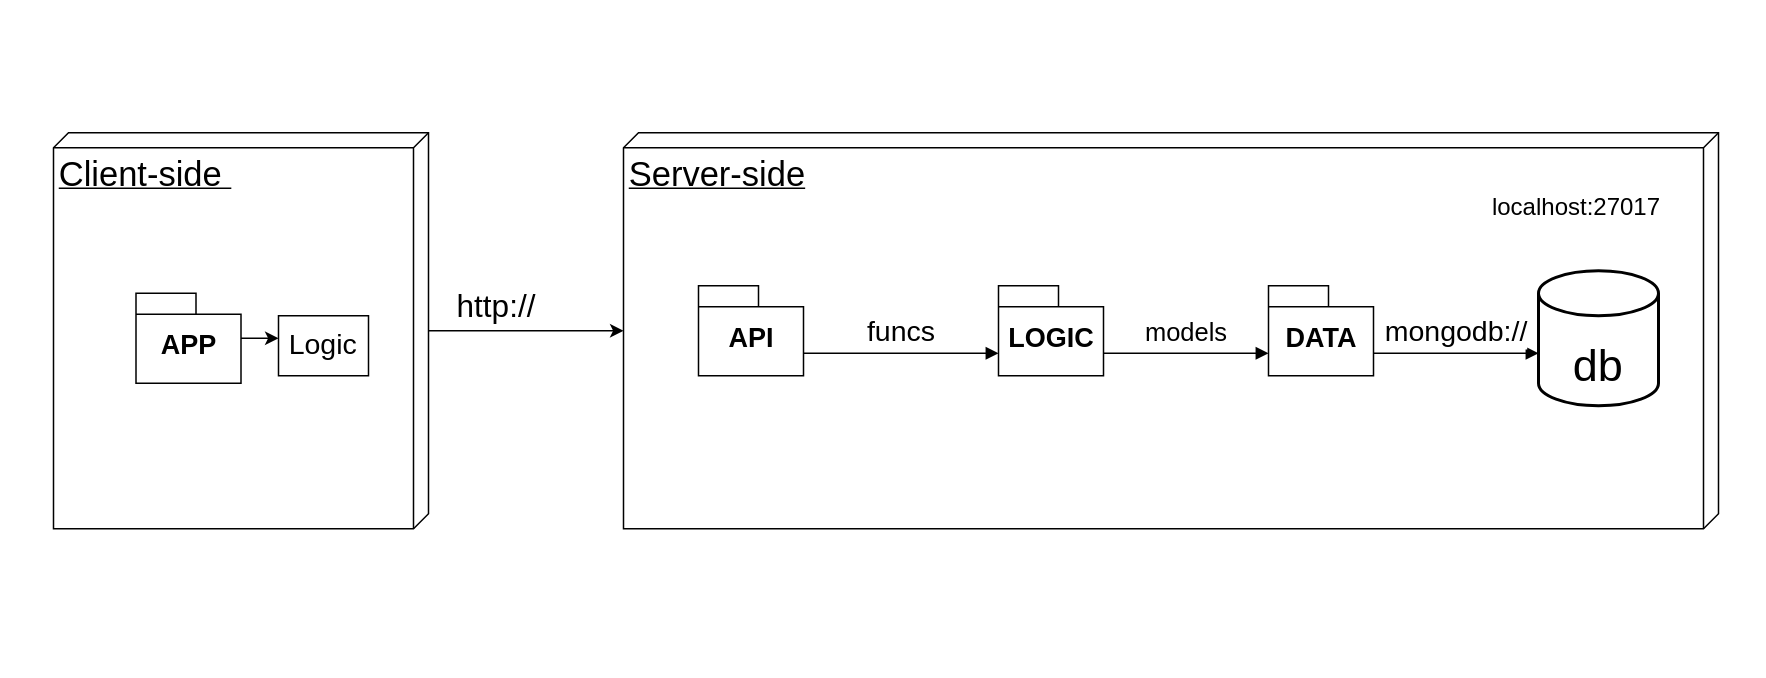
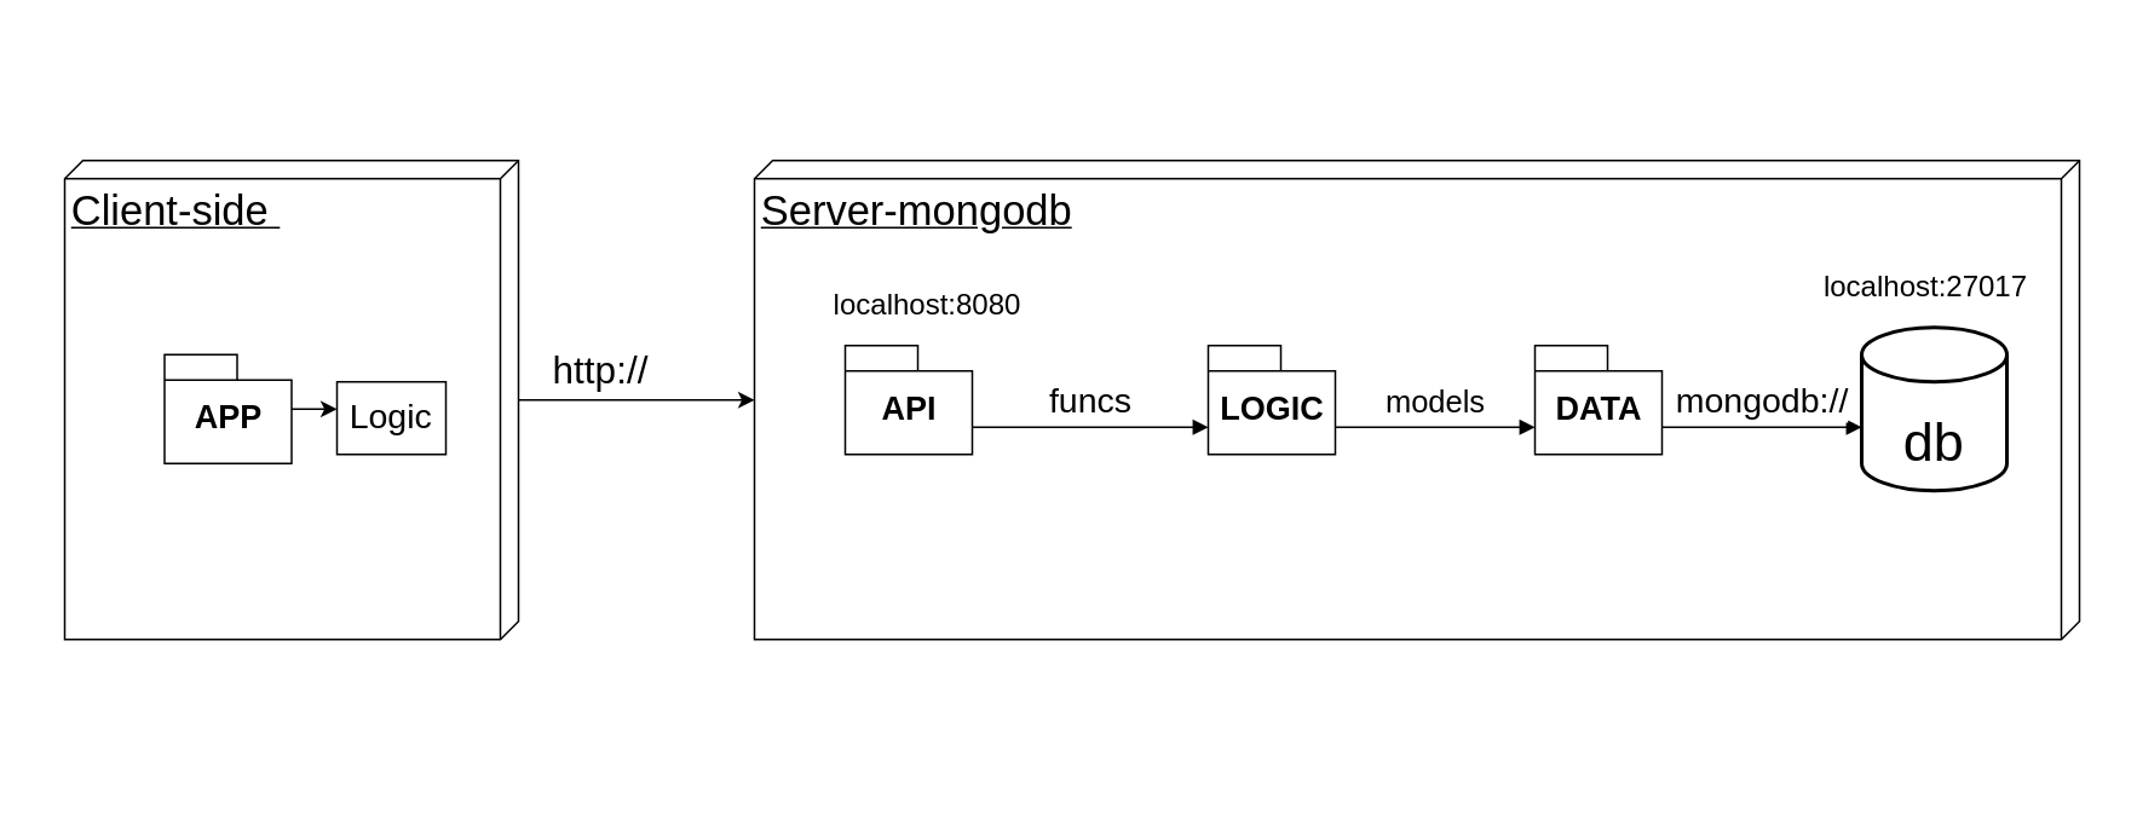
  <mxCell id="0" />
  <mxCell id="1" parent="0" />
  <mxCell id="2" value="" style="edgeStyle=orthogonalEdgeStyle;rounded=0;orthogonalLoop=1;jettySize=auto;html=1;fontSize=30;" parent="1" source="3" edge="1"><mxGeometry relative="1" as="geometry"><mxPoint x="415" y="220" as="targetPoint" /><Array as="points"><mxPoint x="415" y="220" /></Array></mxGeometry></mxCell>
  <mxCell id="3" value="&lt;div style=&quot;text-align: center&quot;&gt;&lt;span&gt;&lt;font style=&quot;font-size: 23px&quot;&gt;Client-side&amp;nbsp;&lt;/font&gt;&lt;/span&gt;&lt;/div&gt;" style="verticalAlign=top;align=left;spacingTop=8;spacingLeft=2;spacingRight=12;shape=cube;size=10;direction=south;fontStyle=4;html=1;fontSize=19;" parent="1" vertex="1"><mxGeometry x="35" y="88" width="250" height="264" as="geometry" /></mxCell>
  <mxCell id="4" value="" style="edgeStyle=orthogonalEdgeStyle;rounded=0;orthogonalLoop=1;jettySize=auto;html=1;" parent="1" source="5" target="6" edge="1"><mxGeometry relative="1" as="geometry"><Array as="points"><mxPoint x="145" y="230" /><mxPoint x="145" y="230" /></Array></mxGeometry></mxCell>
  <mxCell id="5" value="&lt;font style=&quot;font-size: 18px&quot;&gt;APP&lt;/font&gt;" style="shape=folder;fontStyle=1;spacingTop=10;tabWidth=40;tabHeight=14;tabPosition=left;html=1;" parent="1" vertex="1"><mxGeometry x="90" y="195" width="70" height="60" as="geometry" /></mxCell>
  <mxCell id="6" value="Logic" style="rounded=0;whiteSpace=wrap;html=1;fontSize=19;" parent="1" vertex="1"><mxGeometry x="185" y="210" width="60" height="40" as="geometry" /></mxCell>
- <mxCell id="7" value="&lt;div style=&quot;text-align: center&quot;&gt;&lt;span&gt;&lt;font style=&quot;font-size: 23px&quot;&gt;Server-side&lt;/font&gt;&lt;/span&gt;&lt;/div&gt;" style="verticalAlign=top;align=left;spacingTop=8;spacingLeft=2;spacingRight=12;shape=cube;size=10;direction=south;fontStyle=4;html=1;fontSize=19;" parent="1" vertex="1"><mxGeometry x="415" y="88" width="730" height="264" as="geometry" /></mxCell>
+ <mxCell id="7" value="&lt;div style=&quot;text-align: center&quot;&gt;&lt;span&gt;&lt;font style=&quot;font-size: 23px&quot;&gt;Server-mongodb&lt;/font&gt;&lt;/span&gt;&lt;/div&gt;" style="verticalAlign=top;align=left;spacingTop=8;spacingLeft=2;spacingRight=12;shape=cube;size=10;direction=south;fontStyle=4;html=1;fontSize=19;" parent="1" vertex="1"><mxGeometry x="415" y="88" width="730" height="264" as="geometry" /></mxCell>
  <mxCell id="8" value="&lt;font style=&quot;font-size: 18px&quot;&gt;API&lt;/font&gt;" style="shape=folder;fontStyle=1;spacingTop=10;tabWidth=40;tabHeight=14;tabPosition=left;html=1;" parent="1" vertex="1"><mxGeometry x="465" y="190" width="70" height="60" as="geometry" /></mxCell>
  <mxCell id="9" value="&lt;font style=&quot;font-size: 18px&quot;&gt;LOGIC&lt;/font&gt;" style="shape=folder;fontStyle=1;spacingTop=10;tabWidth=40;tabHeight=14;tabPosition=left;html=1;" parent="1" vertex="1"><mxGeometry x="665" y="190" width="70" height="60" as="geometry" /></mxCell>
  <mxCell id="10" value="&lt;font style=&quot;font-size: 18px&quot;&gt;DATA&lt;/font&gt;" style="shape=folder;fontStyle=1;spacingTop=10;tabWidth=40;tabHeight=14;tabPosition=left;html=1;" parent="1" vertex="1"><mxGeometry x="845" y="190" width="70" height="60" as="geometry" /></mxCell>
  <mxCell id="11" value="&lt;font style=&quot;font-size: 30px&quot;&gt;&lt;br&gt;db&lt;/font&gt;" style="strokeWidth=2;html=1;shape=mxgraph.flowchart.database;whiteSpace=wrap;" parent="1" vertex="1"><mxGeometry x="1025" y="180" width="80" height="90" as="geometry" /></mxCell>
  <mxCell id="12" value="&lt;font style=&quot;font-size: 19px&quot;&gt;funcs&lt;/font&gt;" style="html=1;verticalAlign=bottom;endArrow=block;rounded=0;fontSize=25;" parent="1" edge="1"><mxGeometry width="80" relative="1" as="geometry"><mxPoint x="535" y="235" as="sourcePoint" /><mxPoint x="665" y="235" as="targetPoint" /></mxGeometry></mxCell>
  <mxCell id="13" value="&lt;font style=&quot;font-size: 17px&quot;&gt;models&lt;/font&gt;" style="html=1;verticalAlign=bottom;endArrow=block;rounded=0;fontSize=25;" parent="1" edge="1"><mxGeometry width="80" relative="1" as="geometry"><mxPoint x="735" y="235" as="sourcePoint" /><mxPoint x="845" y="235" as="targetPoint" /></mxGeometry></mxCell>
  <mxCell id="14" value="&lt;font style=&quot;font-size: 19px&quot;&gt;mongodb://&lt;/font&gt;" style="html=1;verticalAlign=bottom;endArrow=block;rounded=0;fontSize=25;" parent="1" edge="1"><mxGeometry width="80" relative="1" as="geometry"><mxPoint x="915" y="235" as="sourcePoint" /><mxPoint x="1025" y="235" as="targetPoint" /></mxGeometry></mxCell>
  <mxCell id="15" value="&lt;font style=&quot;font-size: 21px&quot;&gt;http://&lt;/font&gt;" style="text;html=1;align=center;verticalAlign=middle;resizable=0;points=[];autosize=1;strokeColor=none;fillColor=none;fontSize=30;" parent="1" vertex="1"><mxGeometry x="295" y="180" width="70" height="40" as="geometry" /></mxCell>
- <mxCell id="17" value="&lt;font style=&quot;font-size: 16px&quot;&gt;localhost:27017&lt;/font&gt;" style="text;html=1;align=center;verticalAlign=middle;resizable=0;points=[];autosize=1;strokeColor=none;fillColor=none;fontSize=21;" parent="1" vertex="1"><mxGeometry x="985" y="120" width="130" height="30" as="geometry" /></mxCell>
+ <mxCell id="16" value="&lt;font style=&quot;font-size: 16px&quot;&gt;localhost:8080&lt;/font&gt;" style="text;html=1;align=center;verticalAlign=middle;resizable=0;points=[];autosize=1;strokeColor=none;fillColor=none;fontSize=21;" parent="1" vertex="1"><mxGeometry x="450" y="150" width="120" height="30" as="geometry" /></mxCell>
+ <mxCell id="17" value="&lt;font style=&quot;font-size: 16px&quot;&gt;localhost:27017&lt;/font&gt;" style="text;html=1;align=center;verticalAlign=middle;resizable=0;points=[];autosize=1;strokeColor=none;fillColor=none;fontSize=21;" parent="1" vertex="1"><mxGeometry x="995" y="140" width="130" height="30" as="geometry" /></mxCell>
  <mxCell id="18" value="&amp;nbsp; &amp;nbsp; &amp;nbsp; &amp;nbsp; &amp;nbsp; &amp;nbsp;&amp;nbsp;" style="text;html=1;align=center;verticalAlign=middle;resizable=0;points=[];autosize=1;strokeColor=none;fillColor=none;fontSize=16;" parent="1" vertex="1"><mxGeometry x="20" y="20" width="70" height="20" as="geometry" /></mxCell>
  <mxCell id="19" value="&amp;nbsp; &amp;nbsp; &amp;nbsp; &amp;nbsp; &amp;nbsp; &amp;nbsp;&amp;nbsp;" style="text;html=1;align=center;verticalAlign=middle;resizable=0;points=[];autosize=1;strokeColor=none;fillColor=none;fontSize=16;" parent="1" vertex="1"><mxGeometry x="20" y="400" width="70" height="20" as="geometry" /></mxCell>
  <mxCell id="20" value="&amp;nbsp; &amp;nbsp; &amp;nbsp; &amp;nbsp; &amp;nbsp; &amp;nbsp;&amp;nbsp;" style="text;html=1;align=center;verticalAlign=middle;resizable=0;points=[];autosize=1;strokeColor=none;fillColor=none;fontSize=16;" parent="1" vertex="1"><mxGeometry x="1075" y="410" width="70" height="20" as="geometry" /></mxCell>
  <mxCell id="21" value="&amp;nbsp; &amp;nbsp; &amp;nbsp; &amp;nbsp; &amp;nbsp; &amp;nbsp;&amp;nbsp;" style="text;html=1;align=center;verticalAlign=middle;resizable=0;points=[];autosize=1;strokeColor=none;fillColor=none;fontSize=16;" parent="1" vertex="1"><mxGeometry x="1085" y="30" width="70" height="20" as="geometry" /></mxCell>
